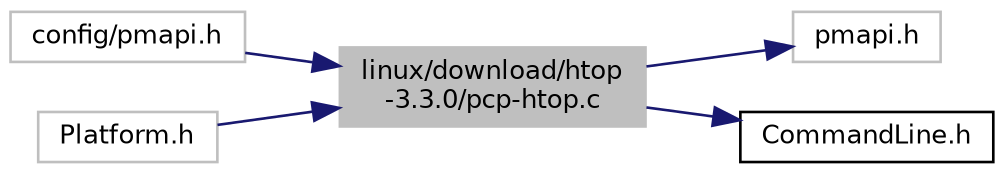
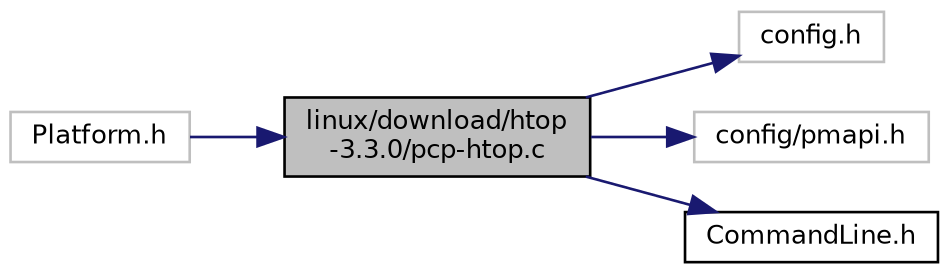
  digraph {
    rankdir=LR
    node [color=grey75 fillcolor=white fontname=Helvetica fontsize=10 shape=record style=filled]
    edge [color=midnightblue fontname=Helvetica fontsize=10 labelfontname=Helvetica labelfontsize=10 style=solid]
-   n1 [fillcolor=grey75 fontcolor=black height=0.2 label="linux/download/htop\l-3.3.0/pcp-htop.c" width=0.4]
-   n2 [height=0.2 label="pmapi.h" width=0.4]
+   n1 [color=black fillcolor=grey75 fontcolor=black height=0.2 label="linux/download/htop\l-3.3.0/pcp-htop.c" width=0.4]
+   n2 [height=0.2 label="config.h" width=0.4]
    n3 [height=0.2 label="config/pmapi.h" width=0.4]
    n4 [color=black height=0.2 label="CommandLine.h" width=0.4]
    n5 [height=0.2 label="Platform.h" width=0.4]
    n1 -> n2
-   n3 -> n1
+   n1 -> n3
    n1 -> n4
    n5 -> n1
  }
